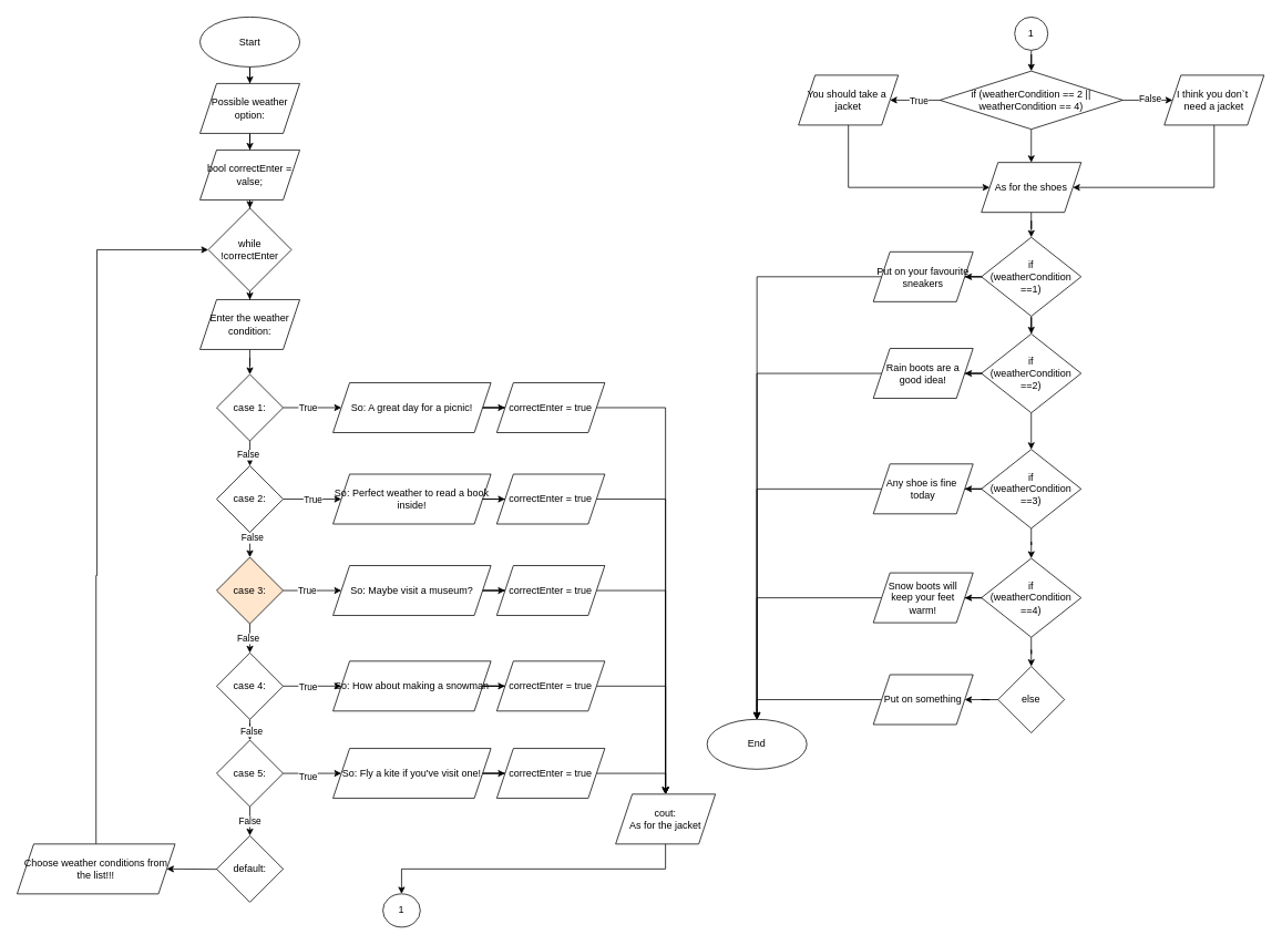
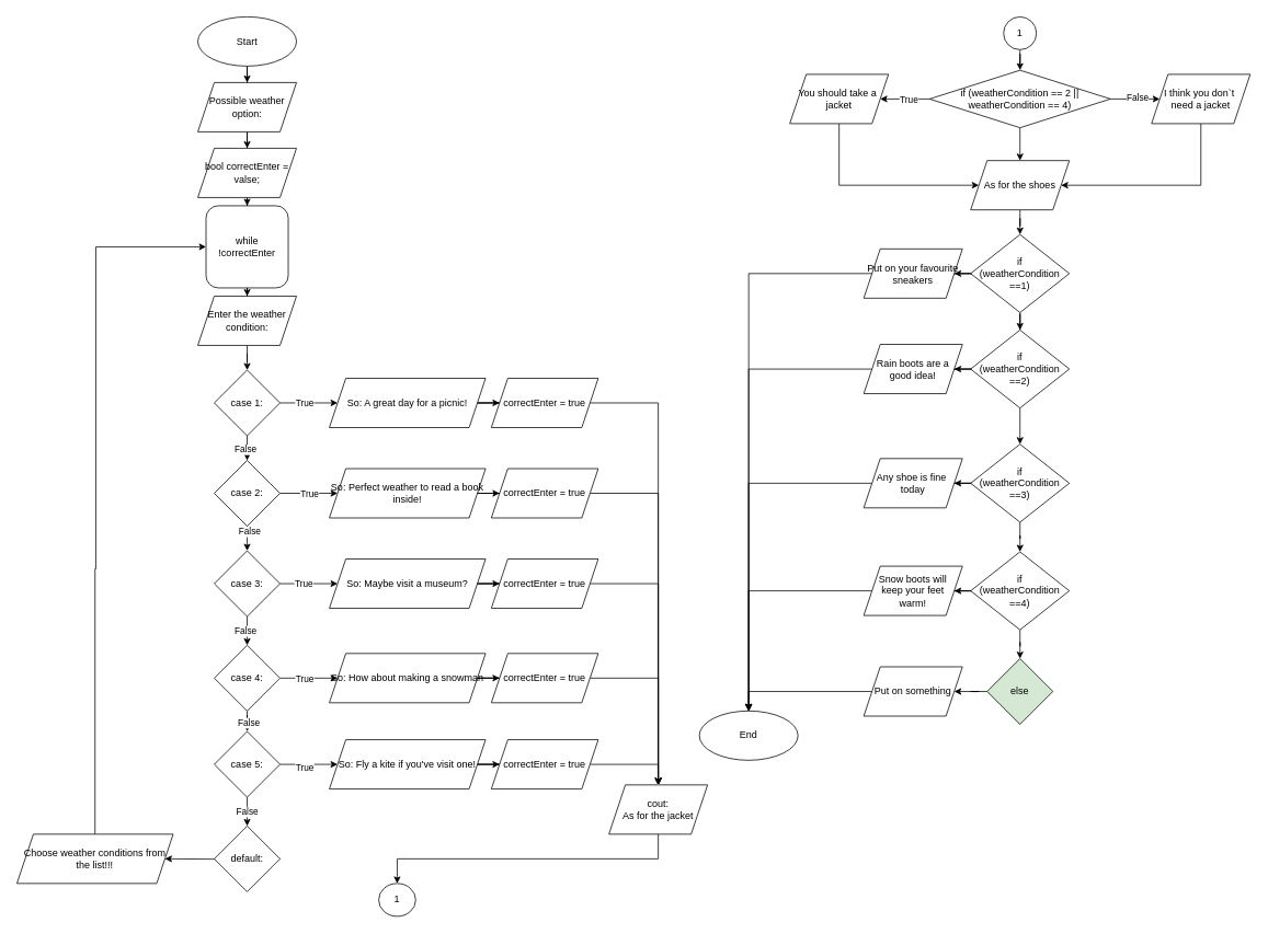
  <mxCell id="0" />
  <mxCell id="1" parent="0" />
  <mxCell id="2" value="" style="edgeStyle=orthogonalEdgeStyle;rounded=0;orthogonalLoop=1;jettySize=auto;html=1;" parent="1" source="3" target="5" edge="1"><mxGeometry relative="1" as="geometry" /></mxCell>
  <mxCell id="3" value="Start" style="ellipse;whiteSpace=wrap;html=1;" parent="1" vertex="1"><mxGeometry x="240" width="120" height="60" as="geometry" y="20" /></mxCell>
  <mxCell id="4" value="" style="edgeStyle=orthogonalEdgeStyle;rounded=0;orthogonalLoop=1;jettySize=auto;html=1;" parent="1" source="5" target="7" edge="1"><mxGeometry relative="1" as="geometry"><mxPoint x="300" y="190" as="targetPoint" /></mxGeometry></mxCell>
  <mxCell id="5" value="Possible weather option:" style="shape=parallelogram;perimeter=parallelogramPerimeter;whiteSpace=wrap;html=1;fixedSize=1;" parent="1" vertex="1"><mxGeometry x="240" y="100" width="120" height="60" as="geometry" /></mxCell>
  <mxCell id="6" value="" style="edgeStyle=orthogonalEdgeStyle;rounded=0;orthogonalLoop=1;jettySize=auto;html=1;" parent="1" source="7" target="9" edge="1"><mxGeometry relative="1" as="geometry" /></mxCell>
  <mxCell id="7" value="bool correctEnter =&lt;div&gt;valse;&lt;/div&gt;" style="shape=parallelogram;perimeter=parallelogramPerimeter;whiteSpace=wrap;html=1;fixedSize=1;" parent="1" vertex="1"><mxGeometry x="240" y="180" width="120" height="60" as="geometry" /></mxCell>
  <mxCell id="8" value="" style="edgeStyle=orthogonalEdgeStyle;rounded=0;orthogonalLoop=1;jettySize=auto;html=1;" parent="1" source="9" target="49" edge="1"><mxGeometry relative="1" as="geometry" /></mxCell>
- <mxCell id="9" value="while&lt;div&gt;!correctEnter&lt;/div&gt;" style="rhombus;whiteSpace=wrap;html=1;" parent="1" vertex="1"><mxGeometry x="250" y="250" width="100" height="100" as="geometry" /></mxCell>
+ <mxCell id="9" value="while&lt;div&gt;!correctEnter&lt;/div&gt;" style="whiteSpace=wrap;html=1;rounded=1;" parent="1" vertex="1"><mxGeometry x="250" y="250" width="100" height="100" as="geometry" /></mxCell>
  <mxCell id="10" value="" style="edgeStyle=orthogonalEdgeStyle;rounded=0;orthogonalLoop=1;jettySize=auto;html=1;" parent="1" source="14" target="16" edge="1"><mxGeometry relative="1" as="geometry" /></mxCell>
  <mxCell id="11" value="True" style="edgeLabel;html=1;align=center;verticalAlign=middle;resizable=0;points=[];" parent="10" vertex="1" connectable="0"><mxGeometry x="-0.171" y="1" relative="1" as="geometry"><mxPoint as="offset" /></mxGeometry></mxCell>
  <mxCell id="12" value="" style="edgeStyle=orthogonalEdgeStyle;rounded=0;orthogonalLoop=1;jettySize=auto;html=1;" parent="1" source="14" target="21" edge="1"><mxGeometry relative="1" as="geometry" /></mxCell>
  <mxCell id="13" value="False" style="edgeLabel;html=1;align=center;verticalAlign=middle;resizable=0;points=[];" parent="12" vertex="1" connectable="0"><mxGeometry x="-0.367" y="-3" relative="1" as="geometry"><mxPoint as="offset" /></mxGeometry></mxCell>
  <mxCell id="14" value="case 1:" style="rhombus;whiteSpace=wrap;html=1;" parent="1" vertex="1"><mxGeometry x="260" y="450" width="80" height="80" as="geometry" /></mxCell>
  <mxCell id="15" value="" style="edgeStyle=orthogonalEdgeStyle;rounded=0;orthogonalLoop=1;jettySize=auto;html=1;" parent="1" source="16" target="51" edge="1"><mxGeometry relative="1" as="geometry" /></mxCell>
  <mxCell id="16" value="So: A great day for a picnic!" style="shape=parallelogram;perimeter=parallelogramPerimeter;whiteSpace=wrap;html=1;fixedSize=1;" parent="1" vertex="1"><mxGeometry x="400" y="460" width="190" height="60" as="geometry" /></mxCell>
  <mxCell id="17" value="" style="edgeStyle=orthogonalEdgeStyle;rounded=0;orthogonalLoop=1;jettySize=auto;html=1;" parent="1" source="21" target="23" edge="1"><mxGeometry relative="1" as="geometry" /></mxCell>
  <mxCell id="18" value="True" style="edgeLabel;html=1;align=center;verticalAlign=middle;resizable=0;points=[];" parent="17" vertex="1" connectable="0"><mxGeometry x="-0.013" relative="1" as="geometry"><mxPoint as="offset" /></mxGeometry></mxCell>
  <mxCell id="19" style="edgeStyle=orthogonalEdgeStyle;rounded=0;orthogonalLoop=1;jettySize=auto;html=1;exitX=0.5;exitY=1;exitDx=0;exitDy=0;entryX=0.5;entryY=0;entryDx=0;entryDy=0;" parent="1" source="21" target="28" edge="1"><mxGeometry relative="1" as="geometry" /></mxCell>
  <mxCell id="20" value="False" style="edgeLabel;html=1;align=center;verticalAlign=middle;resizable=0;points=[];" parent="19" vertex="1" connectable="0"><mxGeometry x="-0.58" y="2" relative="1" as="geometry"><mxPoint as="offset" /></mxGeometry></mxCell>
  <mxCell id="21" value="case 2:" style="rhombus;whiteSpace=wrap;html=1;" parent="1" vertex="1"><mxGeometry x="260" y="560" width="80" height="80" as="geometry" /></mxCell>
  <mxCell id="22" style="edgeStyle=orthogonalEdgeStyle;rounded=0;orthogonalLoop=1;jettySize=auto;html=1;entryX=0;entryY=0.5;entryDx=0;entryDy=0;" parent="1" source="23" target="53" edge="1"><mxGeometry relative="1" as="geometry" /></mxCell>
  <mxCell id="23" value="So: Perfect weather to read a book inside!" style="shape=parallelogram;perimeter=parallelogramPerimeter;whiteSpace=wrap;html=1;fixedSize=1;" parent="1" vertex="1"><mxGeometry x="400" y="570" width="190" height="60" as="geometry" /></mxCell>
  <mxCell id="24" value="" style="edgeStyle=orthogonalEdgeStyle;rounded=0;orthogonalLoop=1;jettySize=auto;html=1;" parent="1" source="28" target="30" edge="1"><mxGeometry relative="1" as="geometry" /></mxCell>
  <mxCell id="25" value="True" style="edgeLabel;html=1;align=center;verticalAlign=middle;resizable=0;points=[];" parent="24" vertex="1" connectable="0"><mxGeometry x="-0.203" relative="1" as="geometry"><mxPoint as="offset" /></mxGeometry></mxCell>
  <mxCell id="26" value="" style="edgeStyle=orthogonalEdgeStyle;rounded=0;orthogonalLoop=1;jettySize=auto;html=1;" parent="1" source="28" target="35" edge="1"><mxGeometry relative="1" as="geometry" /></mxCell>
  <mxCell id="27" value="False" style="edgeLabel;html=1;align=center;verticalAlign=middle;resizable=0;points=[];" parent="26" vertex="1" connectable="0"><mxGeometry x="-0.253" y="-3" relative="1" as="geometry"><mxPoint as="offset" /></mxGeometry></mxCell>
- <mxCell id="28" value="case 3:" style="rhombus;whiteSpace=wrap;html=1;fillColor=#ffe6cc;" parent="1" vertex="1"><mxGeometry x="260" y="670" width="80" height="80" as="geometry" /></mxCell>
+ <mxCell id="28" value="case 3:" style="rhombus;whiteSpace=wrap;html=1;" parent="1" vertex="1"><mxGeometry x="260" y="670" width="80" height="80" as="geometry" /></mxCell>
  <mxCell id="29" style="edgeStyle=orthogonalEdgeStyle;rounded=0;orthogonalLoop=1;jettySize=auto;html=1;" parent="1" source="30" target="55" edge="1"><mxGeometry relative="1" as="geometry"><mxPoint x="660" y="710" as="targetPoint" /></mxGeometry></mxCell>
  <mxCell id="30" value="So: Maybe visit a museum?" style="shape=parallelogram;perimeter=parallelogramPerimeter;whiteSpace=wrap;html=1;fixedSize=1;" parent="1" vertex="1"><mxGeometry x="400" y="680" width="190" height="60" as="geometry" /></mxCell>
  <mxCell id="31" value="" style="edgeStyle=orthogonalEdgeStyle;rounded=0;orthogonalLoop=1;jettySize=auto;html=1;" parent="1" source="35" target="37" edge="1"><mxGeometry relative="1" as="geometry" /></mxCell>
  <mxCell id="32" value="True" style="edgeLabel;html=1;align=center;verticalAlign=middle;resizable=0;points=[];" parent="31" vertex="1" connectable="0"><mxGeometry x="-0.171" relative="1" as="geometry"><mxPoint as="offset" /></mxGeometry></mxCell>
  <mxCell id="33" value="" style="edgeStyle=orthogonalEdgeStyle;rounded=0;orthogonalLoop=1;jettySize=auto;html=1;" parent="1" source="35" target="41" edge="1"><mxGeometry relative="1" as="geometry" /></mxCell>
  <mxCell id="34" value="False" style="edgeLabel;html=1;align=center;verticalAlign=middle;resizable=0;points=[];" parent="33" vertex="1" connectable="0"><mxGeometry x="-0.058" y="-1" relative="1" as="geometry"><mxPoint as="offset" /></mxGeometry></mxCell>
  <mxCell id="35" value="case 4:" style="rhombus;whiteSpace=wrap;html=1;" parent="1" vertex="1"><mxGeometry x="260" y="785" width="80" height="80" as="geometry" /></mxCell>
  <mxCell id="36" style="edgeStyle=orthogonalEdgeStyle;rounded=0;orthogonalLoop=1;jettySize=auto;html=1;entryX=0;entryY=0.5;entryDx=0;entryDy=0;" parent="1" source="37" target="57" edge="1"><mxGeometry relative="1" as="geometry" /></mxCell>
  <mxCell id="37" value="So: How about making a snowman" style="shape=parallelogram;perimeter=parallelogramPerimeter;whiteSpace=wrap;html=1;fixedSize=1;" parent="1" vertex="1"><mxGeometry x="400" y="795" width="190" height="60" as="geometry" /></mxCell>
  <mxCell id="38" value="" style="edgeStyle=orthogonalEdgeStyle;rounded=0;orthogonalLoop=1;jettySize=auto;html=1;" parent="1" source="41" target="43" edge="1"><mxGeometry relative="1" as="geometry" /></mxCell>
  <mxCell id="39" value="True" style="edgeLabel;html=1;align=center;verticalAlign=middle;resizable=0;points=[];" parent="38" vertex="1" connectable="0"><mxGeometry x="-0.171" y="-3" relative="1" as="geometry"><mxPoint as="offset" /></mxGeometry></mxCell>
  <mxCell id="40" value="False" style="edgeStyle=orthogonalEdgeStyle;rounded=0;orthogonalLoop=1;jettySize=auto;html=1;" parent="1" source="41" edge="1"><mxGeometry relative="1" as="geometry"><mxPoint x="300" y="1005" as="targetPoint" /></mxGeometry></mxCell>
  <mxCell id="41" value="case 5:" style="rhombus;whiteSpace=wrap;html=1;" parent="1" vertex="1"><mxGeometry x="260" y="890" width="80" height="80" as="geometry" /></mxCell>
  <mxCell id="42" style="edgeStyle=orthogonalEdgeStyle;rounded=0;orthogonalLoop=1;jettySize=auto;html=1;" parent="1" source="43" target="59" edge="1"><mxGeometry relative="1" as="geometry" /></mxCell>
  <mxCell id="43" value="So: Fly a kite if you've visit one!" style="shape=parallelogram;perimeter=parallelogramPerimeter;whiteSpace=wrap;html=1;fixedSize=1;" parent="1" vertex="1"><mxGeometry x="400" y="900" width="190" height="60" as="geometry" /></mxCell>
  <mxCell id="44" value="" style="edgeStyle=orthogonalEdgeStyle;rounded=0;orthogonalLoop=1;jettySize=auto;html=1;" parent="1" target="47" edge="1"><mxGeometry relative="1" as="geometry"><mxPoint x="340" y="1045" as="sourcePoint" /></mxGeometry></mxCell>
  <mxCell id="45" value="default:" style="rhombus;whiteSpace=wrap;html=1;" parent="1" vertex="1"><mxGeometry x="260" y="1005" width="80" height="80" as="geometry" /></mxCell>
  <mxCell id="46" style="edgeStyle=orthogonalEdgeStyle;rounded=0;orthogonalLoop=1;jettySize=auto;html=1;" parent="1" source="47" target="9" edge="1"><mxGeometry relative="1" as="geometry"><mxPoint x="115" y="370" as="targetPoint" /><Array as="points"><mxPoint x="115" y="692" /><mxPoint x="116" y="380" /></Array></mxGeometry></mxCell>
  <mxCell id="47" value="Choose weather conditions from the list!!!" style="shape=parallelogram;perimeter=parallelogramPerimeter;whiteSpace=wrap;html=1;fixedSize=1;" parent="1" vertex="1"><mxGeometry x="20" y="1015" width="190" height="60" as="geometry" /></mxCell>
  <mxCell id="48" style="edgeStyle=orthogonalEdgeStyle;rounded=0;orthogonalLoop=1;jettySize=auto;html=1;entryX=0.5;entryY=0;entryDx=0;entryDy=0;" parent="1" source="49" target="14" edge="1"><mxGeometry relative="1" as="geometry" /></mxCell>
  <mxCell id="49" value="Enter the weather condition:" style="shape=parallelogram;perimeter=parallelogramPerimeter;whiteSpace=wrap;html=1;fixedSize=1;" parent="1" vertex="1"><mxGeometry x="240" y="360" width="120" height="60" as="geometry" /></mxCell>
  <mxCell id="50" style="edgeStyle=orthogonalEdgeStyle;rounded=0;orthogonalLoop=1;jettySize=auto;html=1;" parent="1" source="51" target="61" edge="1"><mxGeometry relative="1" as="geometry"><mxPoint x="850" y="490" as="targetPoint" /></mxGeometry></mxCell>
  <mxCell id="51" value="correctEnter = true" style="shape=parallelogram;perimeter=parallelogramPerimeter;whiteSpace=wrap;html=1;fixedSize=1;" parent="1" vertex="1"><mxGeometry x="597" y="460" width="130" height="60" as="geometry" /></mxCell>
  <mxCell id="52" style="edgeStyle=orthogonalEdgeStyle;rounded=0;orthogonalLoop=1;jettySize=auto;html=1;entryX=0.5;entryY=0;entryDx=0;entryDy=0;" edge="1" parent="1" source="53" target="61"><mxGeometry relative="1" as="geometry"><mxPoint x="770" y="490" as="targetPoint" /></mxGeometry></mxCell>
  <mxCell id="53" value="correctEnter = true" style="shape=parallelogram;perimeter=parallelogramPerimeter;whiteSpace=wrap;html=1;fixedSize=1;" parent="1" vertex="1"><mxGeometry x="597" y="570" width="130" height="60" as="geometry" /></mxCell>
  <mxCell id="54" style="edgeStyle=orthogonalEdgeStyle;rounded=0;orthogonalLoop=1;jettySize=auto;html=1;" edge="1" parent="1" source="55" target="61"><mxGeometry relative="1" as="geometry" /></mxCell>
  <mxCell id="55" value="correctEnter = true" style="shape=parallelogram;perimeter=parallelogramPerimeter;whiteSpace=wrap;html=1;fixedSize=1;" parent="1" vertex="1"><mxGeometry x="597" y="680" width="130" height="60" as="geometry" /></mxCell>
  <mxCell id="56" style="edgeStyle=orthogonalEdgeStyle;rounded=0;orthogonalLoop=1;jettySize=auto;html=1;entryX=0.5;entryY=0;entryDx=0;entryDy=0;" edge="1" parent="1" source="57" target="61"><mxGeometry relative="1" as="geometry" /></mxCell>
  <mxCell id="57" value="correctEnter = true" style="shape=parallelogram;perimeter=parallelogramPerimeter;whiteSpace=wrap;html=1;fixedSize=1;" parent="1" vertex="1"><mxGeometry x="597" y="795" width="130" height="60" as="geometry" /></mxCell>
  <mxCell id="58" style="edgeStyle=orthogonalEdgeStyle;rounded=0;orthogonalLoop=1;jettySize=auto;html=1;entryX=0.5;entryY=0;entryDx=0;entryDy=0;" edge="1" parent="1" source="59" target="61"><mxGeometry relative="1" as="geometry" /></mxCell>
  <mxCell id="59" value="correctEnter = true" style="shape=parallelogram;perimeter=parallelogramPerimeter;whiteSpace=wrap;html=1;fixedSize=1;" parent="1" vertex="1"><mxGeometry x="597" y="900" width="130" height="60" as="geometry" /></mxCell>
  <mxCell id="60" style="edgeStyle=orthogonalEdgeStyle;rounded=0;orthogonalLoop=1;jettySize=auto;html=1;exitX=0.5;exitY=1;exitDx=0;exitDy=0;entryX=0.5;entryY=0;entryDx=0;entryDy=0;" edge="1" parent="1" source="61" target="99"><mxGeometry relative="1" as="geometry"><mxPoint x="490" y="1080" as="targetPoint" /></mxGeometry></mxCell>
  <mxCell id="61" value="cout:&lt;div&gt;As for the jacket&lt;/div&gt;" style="shape=parallelogram;perimeter=parallelogramPerimeter;whiteSpace=wrap;html=1;fixedSize=1;" parent="1" vertex="1"><mxGeometry x="740" y="955" width="120" height="60" as="geometry" /></mxCell>
  <mxCell id="62" value="" style="edgeStyle=orthogonalEdgeStyle;rounded=0;orthogonalLoop=1;jettySize=auto;html=1;" parent="1" source="67" target="69" edge="1"><mxGeometry relative="1" as="geometry" /></mxCell>
  <mxCell id="63" value="True" style="edgeLabel;html=1;align=center;verticalAlign=middle;resizable=0;points=[];" parent="62" vertex="1" connectable="0"><mxGeometry x="-0.143" relative="1" as="geometry"><mxPoint as="offset" /></mxGeometry></mxCell>
  <mxCell id="64" value="" style="edgeStyle=orthogonalEdgeStyle;rounded=0;orthogonalLoop=1;jettySize=auto;html=1;" parent="1" source="67" target="71" edge="1"><mxGeometry relative="1" as="geometry" /></mxCell>
  <mxCell id="65" value="False" style="edgeLabel;html=1;align=center;verticalAlign=middle;resizable=0;points=[];" parent="64" vertex="1" connectable="0"><mxGeometry x="0.059" y="2" relative="1" as="geometry"><mxPoint as="offset" /></mxGeometry></mxCell>
  <mxCell id="66" value="" style="edgeStyle=orthogonalEdgeStyle;rounded=0;orthogonalLoop=1;jettySize=auto;html=1;" edge="1" parent="1" source="67" target="73"><mxGeometry relative="1" as="geometry" /></mxCell>
  <mxCell id="67" value="if (weatherCondition == 2 || weatherCondition == 4)" style="rhombus;whiteSpace=wrap;html=1;" parent="1" vertex="1"><mxGeometry x="1130" y="85" width="220" height="70" as="geometry" /></mxCell>
  <mxCell id="68" style="edgeStyle=orthogonalEdgeStyle;rounded=0;orthogonalLoop=1;jettySize=auto;html=1;" edge="1" parent="1" source="69" target="73"><mxGeometry relative="1" as="geometry"><Array as="points"><mxPoint x="1020" y="225" /></Array></mxGeometry></mxCell>
  <mxCell id="69" value="You should take a&amp;nbsp;&lt;div&gt;jacket&lt;/div&gt;" style="shape=parallelogram;perimeter=parallelogramPerimeter;whiteSpace=wrap;html=1;fixedSize=1;" parent="1" vertex="1"><mxGeometry x="960" y="90" width="120" height="60" as="geometry" /></mxCell>
  <mxCell id="70" style="edgeStyle=orthogonalEdgeStyle;rounded=0;orthogonalLoop=1;jettySize=auto;html=1;" edge="1" parent="1" source="71" target="73"><mxGeometry relative="1" as="geometry"><Array as="points"><mxPoint x="1460" y="225" /></Array></mxGeometry></mxCell>
  <mxCell id="71" value="I think you don`t&amp;nbsp;&lt;div&gt;need a jacket&lt;/div&gt;" style="shape=parallelogram;perimeter=parallelogramPerimeter;whiteSpace=wrap;html=1;fixedSize=1;" parent="1" vertex="1"><mxGeometry x="1400" y="90" width="120" height="60" as="geometry" /></mxCell>
  <mxCell id="72" value="" style="edgeStyle=orthogonalEdgeStyle;rounded=0;orthogonalLoop=1;jettySize=auto;html=1;" edge="1" parent="1" source="73" target="76"><mxGeometry relative="1" as="geometry" /></mxCell>
  <mxCell id="73" value="As for the shoes" style="shape=parallelogram;perimeter=parallelogramPerimeter;whiteSpace=wrap;html=1;fixedSize=1;" parent="1" vertex="1"><mxGeometry x="1180" y="195" width="120" height="60" as="geometry" /></mxCell>
  <mxCell id="74" value="" style="edgeStyle=orthogonalEdgeStyle;rounded=0;orthogonalLoop=1;jettySize=auto;html=1;" parent="1" source="76" target="96" edge="1"><mxGeometry relative="1" as="geometry" /></mxCell>
  <mxCell id="75" value="" style="edgeStyle=orthogonalEdgeStyle;rounded=0;orthogonalLoop=1;jettySize=auto;html=1;" edge="1" parent="1" source="76" target="79"><mxGeometry relative="1" as="geometry" /></mxCell>
  <mxCell id="76" value="if&lt;div&gt;(weatherCondition ==1)&lt;/div&gt;" style="rhombus;whiteSpace=wrap;html=1;" parent="1" vertex="1"><mxGeometry x="1180" y="285" width="120" height="95" as="geometry" /></mxCell>
  <mxCell id="77" value="" style="edgeStyle=orthogonalEdgeStyle;rounded=0;orthogonalLoop=1;jettySize=auto;html=1;" parent="1" source="79" target="94" edge="1"><mxGeometry relative="1" as="geometry" /></mxCell>
  <mxCell id="78" value="" style="edgeStyle=orthogonalEdgeStyle;rounded=0;orthogonalLoop=1;jettySize=auto;html=1;" edge="1" parent="1" source="79" target="82"><mxGeometry relative="1" as="geometry" /></mxCell>
  <mxCell id="79" value="if&lt;div&gt;(weatherCondition ==2)&lt;/div&gt;" style="rhombus;whiteSpace=wrap;html=1;" parent="1" vertex="1"><mxGeometry x="1180" y="401.25" width="120" height="95" as="geometry" /></mxCell>
  <mxCell id="80" value="" style="edgeStyle=orthogonalEdgeStyle;rounded=0;orthogonalLoop=1;jettySize=auto;html=1;" parent="1" source="82" target="92" edge="1"><mxGeometry relative="1" as="geometry" /></mxCell>
  <mxCell id="81" value="" style="edgeStyle=orthogonalEdgeStyle;rounded=0;orthogonalLoop=1;jettySize=auto;html=1;" edge="1" parent="1" source="82" target="85"><mxGeometry relative="1" as="geometry" /></mxCell>
  <mxCell id="82" value="if&lt;div&gt;(weatherCondition ==3)&lt;/div&gt;" style="rhombus;whiteSpace=wrap;html=1;" parent="1" vertex="1"><mxGeometry x="1180" y="540.25" width="120" height="95" as="geometry" /></mxCell>
  <mxCell id="83" value="" style="edgeStyle=orthogonalEdgeStyle;rounded=0;orthogonalLoop=1;jettySize=auto;html=1;" parent="1" source="85" target="90" edge="1"><mxGeometry relative="1" as="geometry" /></mxCell>
  <mxCell id="84" value="" style="edgeStyle=orthogonalEdgeStyle;rounded=0;orthogonalLoop=1;jettySize=auto;html=1;" edge="1" parent="1" source="85" target="98"><mxGeometry relative="1" as="geometry" /></mxCell>
  <mxCell id="85" value="if&lt;div&gt;(weatherCondition ==4)&lt;/div&gt;" style="rhombus;whiteSpace=wrap;html=1;" parent="1" vertex="1"><mxGeometry x="1180" y="671.25" width="120" height="95" as="geometry" /></mxCell>
  <mxCell id="86" value="" style="edgeStyle=orthogonalEdgeStyle;rounded=0;orthogonalLoop=1;jettySize=auto;html=1;" parent="1" source="98" target="88" edge="1"><mxGeometry relative="1" as="geometry" /></mxCell>
  <mxCell id="87" style="edgeStyle=orthogonalEdgeStyle;rounded=0;orthogonalLoop=1;jettySize=auto;html=1;entryX=0.5;entryY=0;entryDx=0;entryDy=0;" edge="1" parent="1" source="88" target="97"><mxGeometry relative="1" as="geometry"><mxPoint x="960" y="765" as="targetPoint" /></mxGeometry></mxCell>
  <mxCell id="88" value="Put on something" style="shape=parallelogram;perimeter=parallelogramPerimeter;whiteSpace=wrap;html=1;fixedSize=1;" parent="1" vertex="1"><mxGeometry x="1050" y="811.25" width="120" height="60" as="geometry" /></mxCell>
  <mxCell id="89" style="edgeStyle=orthogonalEdgeStyle;rounded=0;orthogonalLoop=1;jettySize=auto;html=1;" edge="1" parent="1" source="90" target="97"><mxGeometry relative="1" as="geometry" /></mxCell>
  <mxCell id="90" value="Snow boots will&lt;div&gt;keep your feet&lt;/div&gt;&lt;div&gt;warm!&lt;/div&gt;" style="shape=parallelogram;perimeter=parallelogramPerimeter;whiteSpace=wrap;html=1;fixedSize=1;" parent="1" vertex="1"><mxGeometry x="1050" y="688.75" width="120" height="60" as="geometry" /></mxCell>
  <mxCell id="91" style="edgeStyle=orthogonalEdgeStyle;rounded=0;orthogonalLoop=1;jettySize=auto;html=1;entryX=0.5;entryY=0;entryDx=0;entryDy=0;" edge="1" parent="1" source="92" target="97"><mxGeometry relative="1" as="geometry" /></mxCell>
  <mxCell id="92" value="Any shoe is fine&amp;nbsp;&lt;div&gt;today&lt;/div&gt;" style="shape=parallelogram;perimeter=parallelogramPerimeter;whiteSpace=wrap;html=1;fixedSize=1;" parent="1" vertex="1"><mxGeometry x="1050" y="557.75" width="120" height="60" as="geometry" /></mxCell>
  <mxCell id="93" style="edgeStyle=orthogonalEdgeStyle;rounded=0;orthogonalLoop=1;jettySize=auto;html=1;entryX=0.5;entryY=0;entryDx=0;entryDy=0;" edge="1" parent="1" source="94" target="97"><mxGeometry relative="1" as="geometry"><mxPoint x="910" y="825" as="targetPoint" /></mxGeometry></mxCell>
  <mxCell id="94" value="Rain boots are a&lt;div&gt;good idea!&lt;/div&gt;" style="shape=parallelogram;perimeter=parallelogramPerimeter;whiteSpace=wrap;html=1;fixedSize=1;" parent="1" vertex="1"><mxGeometry x="1050" y="418.75" width="120" height="60" as="geometry" /></mxCell>
  <mxCell id="95" style="edgeStyle=orthogonalEdgeStyle;rounded=0;orthogonalLoop=1;jettySize=auto;html=1;entryX=0.5;entryY=0;entryDx=0;entryDy=0;" edge="1" parent="1" source="96" target="97"><mxGeometry relative="1" as="geometry" /></mxCell>
  <mxCell id="96" value="Put on your favourite sneakers" style="shape=parallelogram;perimeter=parallelogramPerimeter;whiteSpace=wrap;html=1;fixedSize=1;" parent="1" vertex="1"><mxGeometry x="1050" y="302.5" width="120" height="60" as="geometry" /></mxCell>
  <mxCell id="97" value="End" style="ellipse;whiteSpace=wrap;html=1;" parent="1" vertex="1"><mxGeometry x="850" y="865" width="120" height="60" as="geometry" /></mxCell>
- <mxCell id="98" value="else" style="rhombus;whiteSpace=wrap;html=1;" parent="1" vertex="1"><mxGeometry x="1200" y="801.25" width="80" height="80" as="geometry" /></mxCell>
+ <mxCell id="98" value="else" style="rhombus;whiteSpace=wrap;html=1;fillColor=#d5e8d4;" parent="1" vertex="1"><mxGeometry x="1200" y="801.25" width="80" height="80" as="geometry" /></mxCell>
  <mxCell id="99" value="1" style="ellipse;whiteSpace=wrap;html=1;" vertex="1" parent="1"><mxGeometry x="460" y="1075" width="45" height="40" as="geometry" /></mxCell>
  <mxCell id="100" style="edgeStyle=orthogonalEdgeStyle;rounded=0;orthogonalLoop=1;jettySize=auto;html=1;entryX=0.5;entryY=0;entryDx=0;entryDy=0;" edge="1" parent="1" source="101" target="67"><mxGeometry relative="1" as="geometry" /></mxCell>
  <mxCell id="101" value="1" style="ellipse;whiteSpace=wrap;html=1;" vertex="1" parent="1"><mxGeometry x="1220" width="40" height="40" as="geometry" y="20" /></mxCell>
